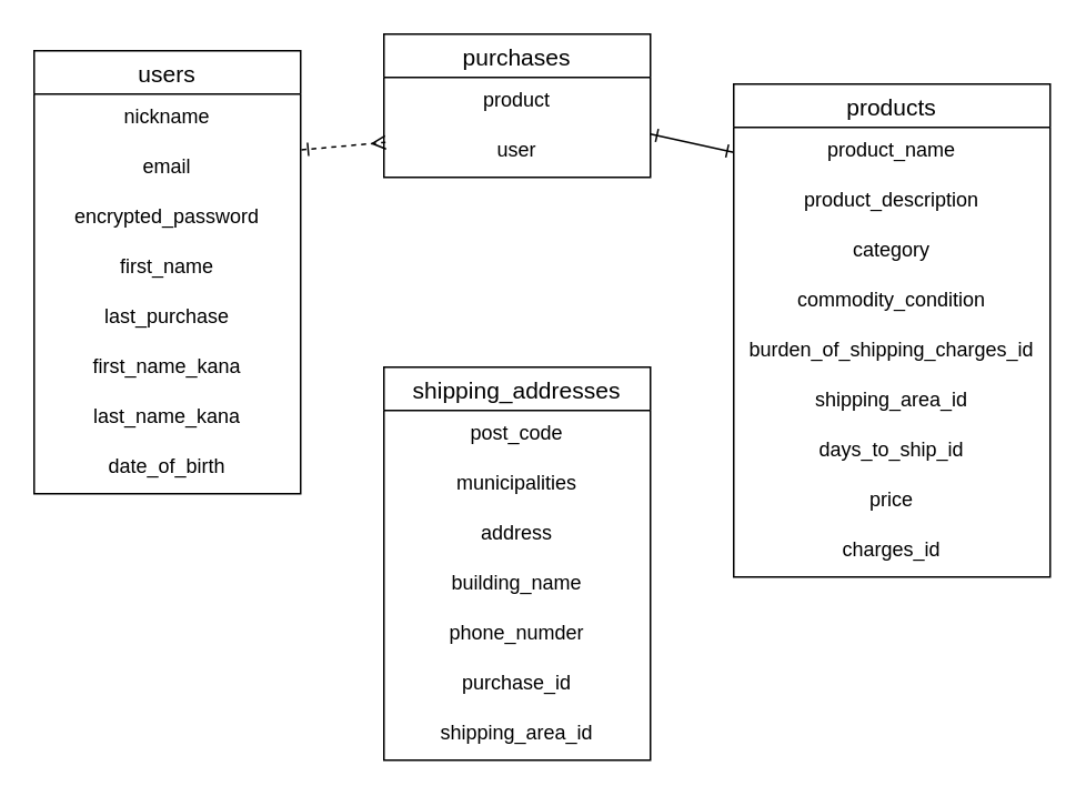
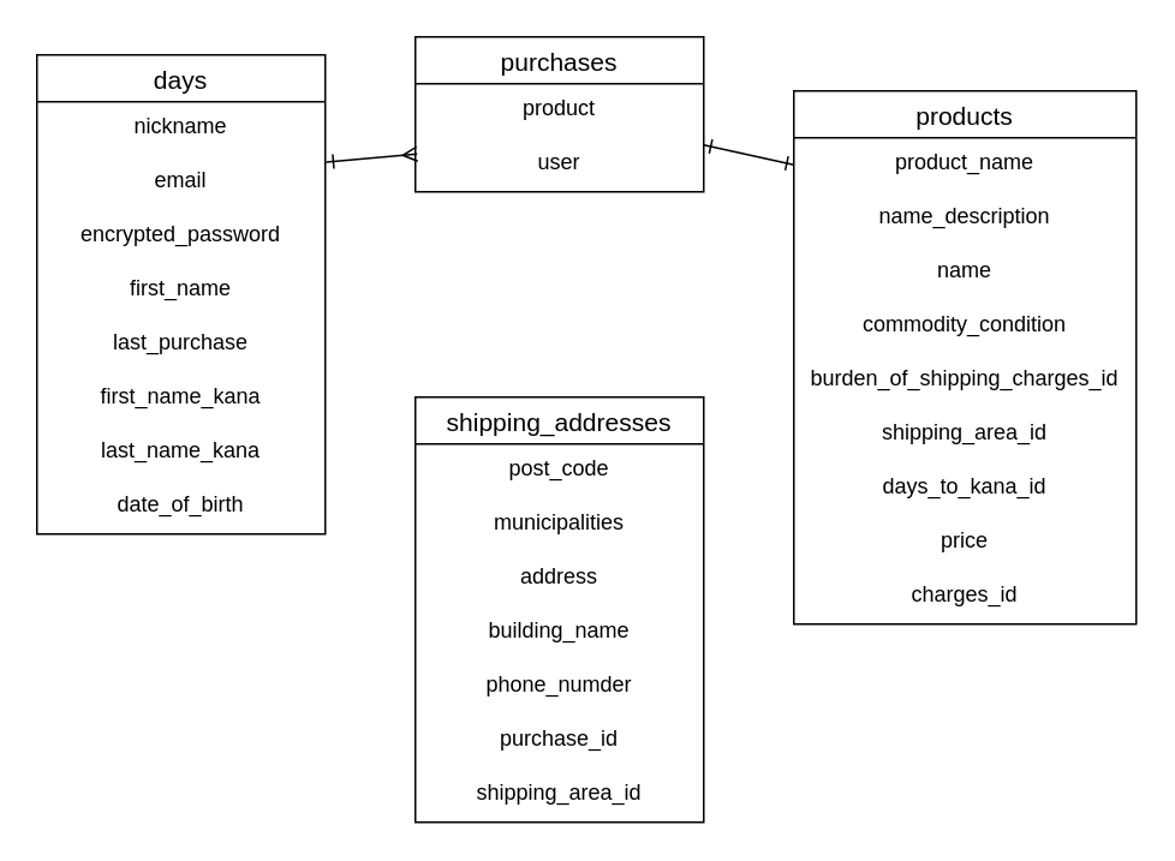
  <mxCell id="0" />
  <mxCell id="1" parent="0" />
- <mxCell id="2" value="users" style="swimlane;fontStyle=0;childLayout=stackLayout;horizontal=1;startSize=26;horizontalStack=0;resizeParent=1;resizeParentMax=0;resizeLast=0;collapsible=1;marginBottom=0;align=center;fontSize=14;" parent="1" vertex="1"><mxGeometry x="20" y="30" width="160" height="266" as="geometry"><mxRectangle x="60" y="160" width="70" height="26" as="alternateBounds" /></mxGeometry></mxCell>
+ <mxCell id="2" value="days" style="swimlane;fontStyle=0;childLayout=stackLayout;horizontal=1;startSize=26;horizontalStack=0;resizeParent=1;resizeParentMax=0;resizeLast=0;collapsible=1;marginBottom=0;align=center;fontSize=14;" parent="1" vertex="1"><mxGeometry x="20" y="30" width="160" height="266" as="geometry"><mxRectangle x="60" y="160" width="70" height="26" as="alternateBounds" /></mxGeometry></mxCell>
  <mxCell id="3" value="nickname" style="text;strokeColor=none;fillColor=none;spacingLeft=4;spacingRight=4;overflow=hidden;rotatable=0;points=[[0,0.5],[1,0.5]];portConstraint=eastwest;fontSize=12;align=center;" parent="2" vertex="1"><mxGeometry y="26" width="160" height="30" as="geometry" /></mxCell>
  <mxCell id="4" value="email" style="text;strokeColor=none;fillColor=none;spacingLeft=4;spacingRight=4;overflow=hidden;rotatable=0;points=[[0,0.5],[1,0.5]];portConstraint=eastwest;fontSize=12;align=center;" parent="2" vertex="1"><mxGeometry y="56" width="160" height="30" as="geometry" /></mxCell>
  <mxCell id="5" value="encrypted_password" style="text;strokeColor=none;fillColor=none;spacingLeft=4;spacingRight=4;overflow=hidden;rotatable=0;points=[[0,0.5],[1,0.5]];portConstraint=eastwest;fontSize=12;align=center;" parent="2" vertex="1"><mxGeometry y="86" width="160" height="30" as="geometry" /></mxCell>
  <mxCell id="6" value="first_name" style="text;strokeColor=none;fillColor=none;spacingLeft=4;spacingRight=4;overflow=hidden;rotatable=0;points=[[0,0.5],[1,0.5]];portConstraint=eastwest;fontSize=12;align=center;" parent="2" vertex="1"><mxGeometry y="116" width="160" height="30" as="geometry" /></mxCell>
  <mxCell id="7" value="last_purchase" style="text;strokeColor=none;fillColor=none;spacingLeft=4;spacingRight=4;overflow=hidden;rotatable=0;points=[[0,0.5],[1,0.5]];portConstraint=eastwest;fontSize=12;align=center;" vertex="1" parent="2"><mxGeometry y="146" width="160" height="30" as="geometry" /></mxCell>
  <mxCell id="8" value="first_name_kana" style="text;strokeColor=none;fillColor=none;spacingLeft=4;spacingRight=4;overflow=hidden;rotatable=0;points=[[0,0.5],[1,0.5]];portConstraint=eastwest;fontSize=12;align=center;" vertex="1" parent="2"><mxGeometry y="176" width="160" height="30" as="geometry" /></mxCell>
  <mxCell id="9" value="last_name_kana" style="text;strokeColor=none;fillColor=none;spacingLeft=4;spacingRight=4;overflow=hidden;rotatable=0;points=[[0,0.5],[1,0.5]];portConstraint=eastwest;fontSize=12;align=center;" parent="2" vertex="1"><mxGeometry y="206" width="160" height="30" as="geometry" /></mxCell>
  <mxCell id="10" value="date_of_birth" style="text;strokeColor=none;fillColor=none;spacingLeft=4;spacingRight=4;overflow=hidden;rotatable=0;points=[[0,0.5],[1,0.5]];portConstraint=eastwest;fontSize=12;align=center;" parent="2" vertex="1"><mxGeometry y="236" width="160" height="30" as="geometry" /></mxCell>
  <mxCell id="11" value="products" style="swimlane;fontStyle=0;childLayout=stackLayout;horizontal=1;startSize=26;horizontalStack=0;resizeParent=1;resizeParentMax=0;resizeLast=0;collapsible=1;marginBottom=0;align=center;fontSize=14;" parent="1" vertex="1"><mxGeometry x="440" y="50" width="190" height="296" as="geometry" /></mxCell>
  <mxCell id="12" value="product_name" style="text;strokeColor=none;fillColor=none;spacingLeft=4;spacingRight=4;overflow=hidden;rotatable=0;points=[[0,0.5],[1,0.5]];portConstraint=eastwest;fontSize=12;align=center;" vertex="1" parent="11"><mxGeometry y="26" width="190" height="30" as="geometry" /></mxCell>
- <mxCell id="13" value="product_description" style="text;strokeColor=none;fillColor=none;spacingLeft=4;spacingRight=4;overflow=hidden;rotatable=0;points=[[0,0.5],[1,0.5]];portConstraint=eastwest;fontSize=12;align=center;" vertex="1" parent="11"><mxGeometry y="56" width="190" height="30" as="geometry" /></mxCell>
- <mxCell id="14" value="category" style="text;strokeColor=none;fillColor=none;spacingLeft=4;spacingRight=4;overflow=hidden;rotatable=0;points=[[0,0.5],[1,0.5]];portConstraint=eastwest;fontSize=12;align=center;" vertex="1" parent="11"><mxGeometry y="86" width="190" height="30" as="geometry" /></mxCell>
+ <mxCell id="13" value="name_description" style="text;strokeColor=none;fillColor=none;spacingLeft=4;spacingRight=4;overflow=hidden;rotatable=0;points=[[0,0.5],[1,0.5]];portConstraint=eastwest;fontSize=12;align=center;" vertex="1" parent="11"><mxGeometry y="56" width="190" height="30" as="geometry" /></mxCell>
+ <mxCell id="14" value="name" style="text;strokeColor=none;fillColor=none;spacingLeft=4;spacingRight=4;overflow=hidden;rotatable=0;points=[[0,0.5],[1,0.5]];portConstraint=eastwest;fontSize=12;align=center;" vertex="1" parent="11"><mxGeometry y="86" width="190" height="30" as="geometry" /></mxCell>
  <mxCell id="15" value="commodity_condition" style="text;strokeColor=none;fillColor=none;spacingLeft=4;spacingRight=4;overflow=hidden;rotatable=0;points=[[0,0.5],[1,0.5]];portConstraint=eastwest;fontSize=12;align=center;" vertex="1" parent="11"><mxGeometry y="116" width="190" height="30" as="geometry" /></mxCell>
  <mxCell id="16" value="burden_of_shipping_charges_id" style="text;strokeColor=none;fillColor=none;spacingLeft=4;spacingRight=4;overflow=hidden;rotatable=0;points=[[0,0.5],[1,0.5]];portConstraint=eastwest;fontSize=12;align=center;" parent="11" vertex="1"><mxGeometry y="146" width="190" height="30" as="geometry" /></mxCell>
  <mxCell id="17" value="shipping_area_id" style="text;strokeColor=none;fillColor=none;spacingLeft=4;spacingRight=4;overflow=hidden;rotatable=0;points=[[0,0.5],[1,0.5]];portConstraint=eastwest;fontSize=12;align=center;" parent="11" vertex="1"><mxGeometry y="176" width="190" height="30" as="geometry" /></mxCell>
- <mxCell id="18" value="days_to_ship_id" style="text;strokeColor=none;fillColor=none;spacingLeft=4;spacingRight=4;overflow=hidden;rotatable=0;points=[[0,0.5],[1,0.5]];portConstraint=eastwest;fontSize=12;align=center;" parent="11" vertex="1"><mxGeometry y="206" width="190" height="30" as="geometry" /></mxCell>
+ <mxCell id="18" value="days_to_kana_id" style="text;strokeColor=none;fillColor=none;spacingLeft=4;spacingRight=4;overflow=hidden;rotatable=0;points=[[0,0.5],[1,0.5]];portConstraint=eastwest;fontSize=12;align=center;" parent="11" vertex="1"><mxGeometry y="206" width="190" height="30" as="geometry" /></mxCell>
  <mxCell id="19" value="price" style="text;strokeColor=none;fillColor=none;spacingLeft=4;spacingRight=4;overflow=hidden;rotatable=0;points=[[0,0.5],[1,0.5]];portConstraint=eastwest;fontSize=12;align=center;" parent="11" vertex="1"><mxGeometry y="236" width="190" height="30" as="geometry" /></mxCell>
  <mxCell id="20" value="charges_id" style="text;strokeColor=none;fillColor=none;spacingLeft=4;spacingRight=4;overflow=hidden;rotatable=0;points=[[0,0.5],[1,0.5]];portConstraint=eastwest;fontSize=12;align=center;" parent="11" vertex="1"><mxGeometry y="266" width="190" height="30" as="geometry" /></mxCell>
  <mxCell id="21" value="purchases" style="swimlane;fontStyle=0;childLayout=stackLayout;horizontal=1;startSize=26;horizontalStack=0;resizeParent=1;resizeParentMax=0;resizeLast=0;collapsible=1;marginBottom=0;align=center;fontSize=14;" parent="1" vertex="1"><mxGeometry x="230" y="20" width="160" height="86" as="geometry" /></mxCell>
  <mxCell id="22" value="product" style="text;strokeColor=none;fillColor=none;spacingLeft=4;spacingRight=4;overflow=hidden;rotatable=0;points=[[0,0.5],[1,0.5]];portConstraint=eastwest;fontSize=12;align=center;" parent="21" vertex="1"><mxGeometry y="26" width="160" height="30" as="geometry" /></mxCell>
  <mxCell id="23" value="user" style="text;strokeColor=none;fillColor=none;spacingLeft=4;spacingRight=4;overflow=hidden;rotatable=0;points=[[0,0.5],[1,0.5]];portConstraint=eastwest;fontSize=12;align=center;" parent="21" vertex="1"><mxGeometry y="56" width="160" height="30" as="geometry" /></mxCell>
  <mxCell id="24" value="shipping_addresses" style="swimlane;fontStyle=0;childLayout=stackLayout;horizontal=1;startSize=26;horizontalStack=0;resizeParent=1;resizeParentMax=0;resizeLast=0;collapsible=1;marginBottom=0;align=center;fontSize=14;" parent="1" vertex="1"><mxGeometry x="230" y="220" width="160" height="236" as="geometry" /></mxCell>
  <mxCell id="25" value="post_code" style="text;strokeColor=none;fillColor=none;spacingLeft=4;spacingRight=4;overflow=hidden;rotatable=0;points=[[0,0.5],[1,0.5]];portConstraint=eastwest;fontSize=12;align=center;" parent="24" vertex="1"><mxGeometry y="26" width="160" height="30" as="geometry" /></mxCell>
  <mxCell id="26" value="municipalities" style="text;strokeColor=none;fillColor=none;spacingLeft=4;spacingRight=4;overflow=hidden;rotatable=0;points=[[0,0.5],[1,0.5]];portConstraint=eastwest;fontSize=12;align=center;" parent="24" vertex="1"><mxGeometry y="56" width="160" height="30" as="geometry" /></mxCell>
  <mxCell id="27" value="address" style="text;strokeColor=none;fillColor=none;spacingLeft=4;spacingRight=4;overflow=hidden;rotatable=0;points=[[0,0.5],[1,0.5]];portConstraint=eastwest;fontSize=12;align=center;" parent="24" vertex="1"><mxGeometry y="86" width="160" height="30" as="geometry" /></mxCell>
  <mxCell id="28" value="building_name" style="text;strokeColor=none;fillColor=none;spacingLeft=4;spacingRight=4;overflow=hidden;rotatable=0;points=[[0,0.5],[1,0.5]];portConstraint=eastwest;fontSize=12;align=center;" parent="24" vertex="1"><mxGeometry y="116" width="160" height="30" as="geometry" /></mxCell>
  <mxCell id="29" value="phone_numder" style="text;strokeColor=none;fillColor=none;spacingLeft=4;spacingRight=4;overflow=hidden;rotatable=0;points=[[0,0.5],[1,0.5]];portConstraint=eastwest;fontSize=12;align=center;" parent="24" vertex="1"><mxGeometry y="146" width="160" height="30" as="geometry" /></mxCell>
  <mxCell id="30" value="purchase_id" style="text;strokeColor=none;fillColor=none;spacingLeft=4;spacingRight=4;overflow=hidden;rotatable=0;points=[[0,0.5],[1,0.5]];portConstraint=eastwest;fontSize=12;align=center;" parent="24" vertex="1"><mxGeometry y="176" width="160" height="30" as="geometry" /></mxCell>
  <mxCell id="31" value="shipping_area_id" style="text;strokeColor=none;fillColor=none;spacingLeft=4;spacingRight=4;overflow=hidden;rotatable=0;points=[[0,0.5],[1,0.5]];portConstraint=eastwest;fontSize=12;align=center;" vertex="1" parent="24"><mxGeometry y="206" width="160" height="30" as="geometry" /></mxCell>
- <mxCell id="32" style="edgeStyle=none;html=1;exitX=1.003;exitY=0.117;exitDx=0;exitDy=0;startArrow=ERone;startFill=0;endArrow=ERmany;endFill=0;entryX=0.006;entryY=0.3;entryDx=0;entryDy=0;exitPerimeter=0;entryPerimeter=0;dashed=1;" parent="1" source="4" target="23" edge="1"><mxGeometry relative="1" as="geometry"><mxPoint x="230" y="161" as="targetPoint" /></mxGeometry></mxCell>
+ <mxCell id="32" style="edgeStyle=none;html=1;exitX=1.003;exitY=0.117;exitDx=0;exitDy=0;startArrow=ERone;startFill=0;endArrow=ERmany;endFill=0;entryX=0.006;entryY=0.3;entryDx=0;entryDy=0;exitPerimeter=0;entryPerimeter=0;" parent="1" source="4" target="23" edge="1"><mxGeometry relative="1" as="geometry"><mxPoint x="230" y="161" as="targetPoint" /></mxGeometry></mxCell>
  <mxCell id="33" style="edgeStyle=none;html=1;exitX=1;exitY=0.133;exitDx=0;exitDy=0;entryX=0;entryY=0.5;entryDx=0;entryDy=0;startArrow=ERone;startFill=0;exitPerimeter=0;endArrow=ERone;endFill=0;" parent="1" source="23" edge="1"><mxGeometry relative="1" as="geometry"><mxPoint x="440" y="91" as="targetPoint" /></mxGeometry></mxCell>
